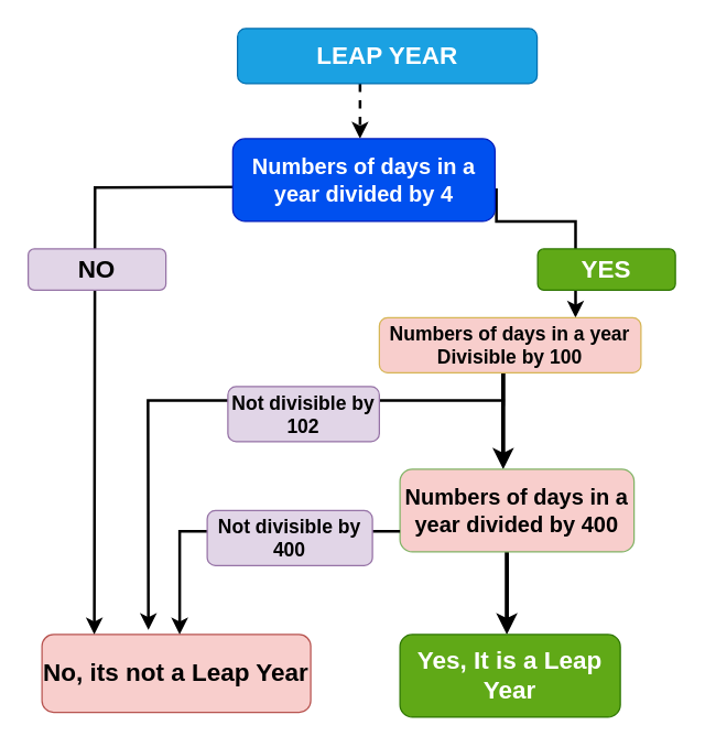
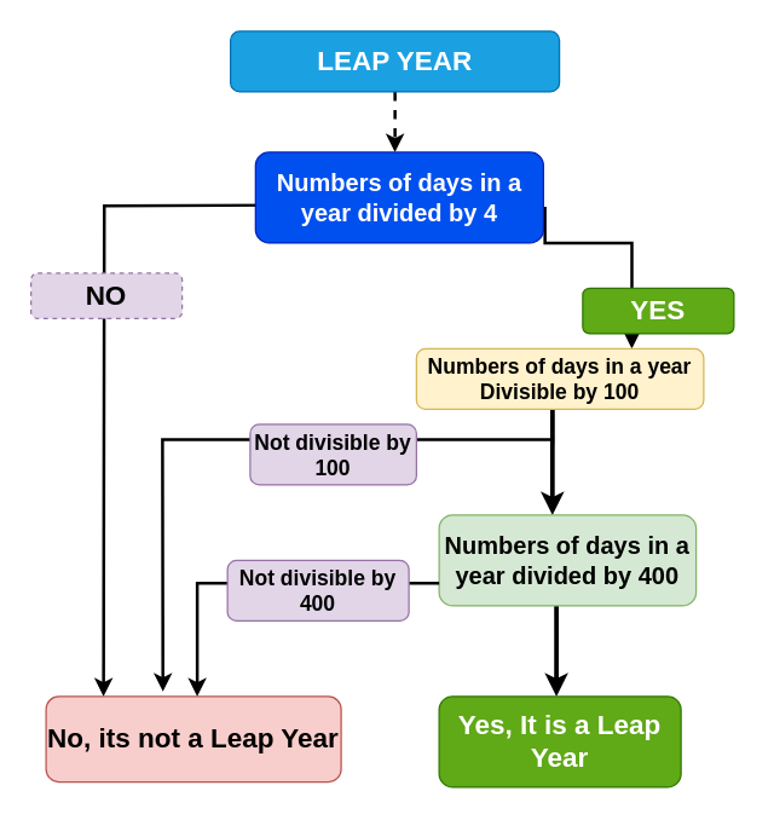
  <mxCell id="0" />
  <mxCell id="1" parent="0" />
  <mxCell id="2" value="" style="edgeStyle=orthogonalEdgeStyle;rounded=0;orthogonalLoop=1;jettySize=auto;html=1;strokeWidth=2;dashed=1;" edge="1" parent="1" source="3" target="7"><mxGeometry relative="1" as="geometry"><Array as="points"><mxPoint x="261" y="90" /><mxPoint x="261" y="90" /></Array></mxGeometry></mxCell>
- <mxCell id="3" value="&lt;b&gt;&lt;font style=&quot;font-size: 18px;&quot;&gt;LEAP YEAR&lt;/font&gt;&lt;/b&gt;" style="rounded=1;whiteSpace=wrap;html=1;fillColor=#1ba1e2;strokeColor=#006EAF;fontColor=#ffffff;" parent="1" vertex="1"><mxGeometry x="172" y="20" width="217.57" height="40" as="geometry" /></mxCell>
+ <mxCell id="3" value="&lt;b&gt;&lt;font style=&quot;font-size: 18px;&quot;&gt;LEAP YEAR&lt;/font&gt;&lt;/b&gt;" style="rounded=1;whiteSpace=wrap;html=1;fillColor=#1ba1e2;strokeColor=#006EAF;fontColor=#ffffff;" parent="1" vertex="1"><mxGeometry x="152" y="20" width="217.57" height="40" as="geometry" /></mxCell>
  <mxCell id="4" value="&lt;font style=&quot;font-size: 18px;&quot;&gt;&lt;b&gt;No, its not a Leap Year&lt;/b&gt;&lt;/font&gt;" style="rounded=1;whiteSpace=wrap;html=1;fillColor=#f8cecc;strokeColor=#b85450;" parent="1" vertex="1"><mxGeometry x="30" y="460" width="195.17" height="56.5" as="geometry" /></mxCell>
  <mxCell id="5" value="" style="edgeStyle=orthogonalEdgeStyle;rounded=0;orthogonalLoop=1;jettySize=auto;html=1;strokeWidth=2;entryX=0.102;entryY=0;entryDx=0;entryDy=0;entryPerimeter=0;" edge="1" parent="1"><mxGeometry relative="1" as="geometry"><mxPoint x="186.66" y="135" as="sourcePoint" /><mxPoint x="67.997" y="460" as="targetPoint" /></mxGeometry></mxCell>
  <mxCell id="6" value="" style="edgeStyle=orthogonalEdgeStyle;rounded=0;orthogonalLoop=1;jettySize=auto;html=1;strokeWidth=2;entryX=0.75;entryY=0;entryDx=0;entryDy=0;" edge="1" parent="1" target="16"><mxGeometry relative="1" as="geometry"><mxPoint x="359" y="137" as="sourcePoint" /><mxPoint x="420" y="200" as="targetPoint" /><Array as="points"><mxPoint x="360" y="137" /><mxPoint x="360" y="160" /><mxPoint x="418" y="160" /></Array></mxGeometry></mxCell>
  <mxCell id="7" value="&lt;font size=&quot;3&quot;&gt;&lt;b&gt;Numbers of days in a year divided by 4&lt;/b&gt;&lt;/font&gt;" style="rounded=1;whiteSpace=wrap;html=1;fillColor=#0050ef;strokeColor=#001DBC;fontColor=#ffffff;" parent="1" vertex="1"><mxGeometry x="168.57" y="100" width="190.43" height="60" as="geometry" /></mxCell>
  <mxCell id="8" value="" style="endArrow=classic;html=1;rounded=0;strokeWidth=3;" parent="1" edge="1"><mxGeometry width="50" height="50" relative="1" as="geometry"><mxPoint x="365" y="270" as="sourcePoint" /><mxPoint x="364.93" y="340" as="targetPoint" /></mxGeometry></mxCell>
  <mxCell id="9" value="" style="edgeStyle=orthogonalEdgeStyle;rounded=0;orthogonalLoop=1;jettySize=auto;html=1;strokeWidth=3;" parent="1" edge="1"><mxGeometry relative="1" as="geometry"><mxPoint x="367.57" y="380" as="sourcePoint" /><mxPoint x="367.57" y="460" as="targetPoint" /><Array as="points"><mxPoint x="367.57" y="420" /><mxPoint x="368.57" y="420" /></Array></mxGeometry></mxCell>
- <mxCell id="10" value="&lt;b style=&quot;border-color: var(--border-color); font-size: medium;&quot;&gt;Numbers of days in a year divided by 400&lt;/b&gt;" style="rounded=1;whiteSpace=wrap;html=1;fillColor=#f8cecc;strokeColor=#82b366;" parent="1" vertex="1"><mxGeometry x="290" y="340" width="170" height="60" as="geometry" /></mxCell>
+ <mxCell id="10" value="&lt;b style=&quot;border-color: var(--border-color); font-size: medium;&quot;&gt;Numbers of days in a year divided by 400&lt;/b&gt;" style="rounded=1;whiteSpace=wrap;html=1;fillColor=#d5e8d4;strokeColor=#82b366;" parent="1" vertex="1"><mxGeometry x="290" y="340" width="170" height="60" as="geometry" /></mxCell>
  <mxCell id="11" value="&lt;font style=&quot;font-size: 18px;&quot;&gt;&lt;b&gt;Yes, It is a Leap Year&lt;/b&gt;&lt;/font&gt;" style="rounded=1;whiteSpace=wrap;html=1;fillColor=#60a917;strokeColor=#2D7600;fontColor=#ffffff;" parent="1" vertex="1"><mxGeometry x="290" y="460" width="160" height="60" as="geometry" /></mxCell>
  <mxCell id="12" value="" style="endArrow=classic;html=1;rounded=0;entryX=0.396;entryY=-0.057;entryDx=0;entryDy=0;entryPerimeter=0;strokeWidth=2;" edge="1" parent="1" target="4"><mxGeometry width="50" height="50" relative="1" as="geometry"><mxPoint x="366" y="290" as="sourcePoint" /><mxPoint x="116" y="278" as="targetPoint" /><Array as="points"><mxPoint x="107" y="290" /></Array></mxGeometry></mxCell>
- <mxCell id="13" value="&lt;b&gt;&lt;font style=&quot;font-size: 14px;&quot;&gt;Not divisible by 102&lt;/font&gt;&lt;/b&gt;" style="rounded=1;whiteSpace=wrap;html=1;fillColor=#e1d5e7;strokeColor=#9673a6;" vertex="1" parent="1"><mxGeometry x="165" y="280" width="110" height="40" as="geometry" /></mxCell>
+ <mxCell id="13" value="&lt;b&gt;&lt;font style=&quot;font-size: 14px;&quot;&gt;Not divisible by 100&lt;/font&gt;&lt;/b&gt;" style="rounded=1;whiteSpace=wrap;html=1;fillColor=#e1d5e7;strokeColor=#9673a6;" vertex="1" parent="1"><mxGeometry x="165" y="280" width="110" height="40" as="geometry" /></mxCell>
  <mxCell id="14" value="" style="endArrow=classic;html=1;rounded=0;exitX=0;exitY=0.75;exitDx=0;exitDy=0;strokeWidth=2;" edge="1" parent="1"><mxGeometry width="50" height="50" relative="1" as="geometry"><mxPoint x="290" y="385" as="sourcePoint" /><mxPoint x="130" y="460" as="targetPoint" /><Array as="points"><mxPoint x="130" y="385" /></Array></mxGeometry></mxCell>
  <mxCell id="15" value="&lt;b&gt;&lt;font style=&quot;font-size: 14px;&quot;&gt;Not divisible by 400&lt;/font&gt;&lt;/b&gt;" style="rounded=1;whiteSpace=wrap;html=1;fillColor=#e1d5e7;strokeColor=#9673a6;" vertex="1" parent="1"><mxGeometry x="150" y="370" width="120" height="40" as="geometry" /></mxCell>
- <mxCell id="16" value="&lt;b&gt;&lt;font style=&quot;font-size: 14px;&quot;&gt;Numbers of days in a year Divisible by 100&lt;/font&gt;&lt;/b&gt;" style="rounded=1;whiteSpace=wrap;html=1;fillColor=#f8cecc;strokeColor=#d6b656;" vertex="1" parent="1"><mxGeometry x="275" y="230" width="190" height="40" as="geometry" /></mxCell>
- <mxCell id="17" value="&lt;b style=&quot;&quot;&gt;&lt;font style=&quot;font-size: 18px;&quot;&gt;NO&lt;/font&gt;&lt;/b&gt;" style="rounded=1;whiteSpace=wrap;html=1;fillColor=#e1d5e7;strokeColor=#9673a6;" vertex="1" parent="1"><mxGeometry x="20" y="180" width="100" height="30" as="geometry" /></mxCell>
- <mxCell id="18" value="&lt;b style=&quot;&quot;&gt;&lt;font style=&quot;font-size: 18px;&quot;&gt;YES&lt;/font&gt;&lt;/b&gt;" style="rounded=1;whiteSpace=wrap;html=1;fillColor=#60a917;strokeColor=#2D7600;fontColor=#ffffff;" vertex="1" parent="1"><mxGeometry x="390" y="180" width="100" height="30" as="geometry" /></mxCell>
+ <mxCell id="16" value="&lt;b&gt;&lt;font style=&quot;font-size: 14px;&quot;&gt;Numbers of days in a year Divisible by 100&lt;/font&gt;&lt;/b&gt;" style="rounded=1;whiteSpace=wrap;html=1;fillColor=#fff2cc;strokeColor=#d6b656;" vertex="1" parent="1"><mxGeometry x="275" y="230" width="190" height="40" as="geometry" /></mxCell>
+ <mxCell id="17" value="&lt;b style=&quot;&quot;&gt;&lt;font style=&quot;font-size: 18px;&quot;&gt;NO&lt;/font&gt;&lt;/b&gt;" style="rounded=1;whiteSpace=wrap;html=1;fillColor=#e1d5e7;strokeColor=#9673a6;dashed=1;" vertex="1" parent="1"><mxGeometry x="20" y="180" width="100" height="30" as="geometry" /></mxCell>
+ <mxCell id="18" value="&lt;b style=&quot;&quot;&gt;&lt;font style=&quot;font-size: 18px;&quot;&gt;YES&lt;/font&gt;&lt;/b&gt;" style="rounded=1;whiteSpace=wrap;html=1;fillColor=#60a917;strokeColor=#2D7600;fontColor=#ffffff;" vertex="1" parent="1"><mxGeometry x="385" y="190" width="100" height="30" as="geometry" /></mxCell>
